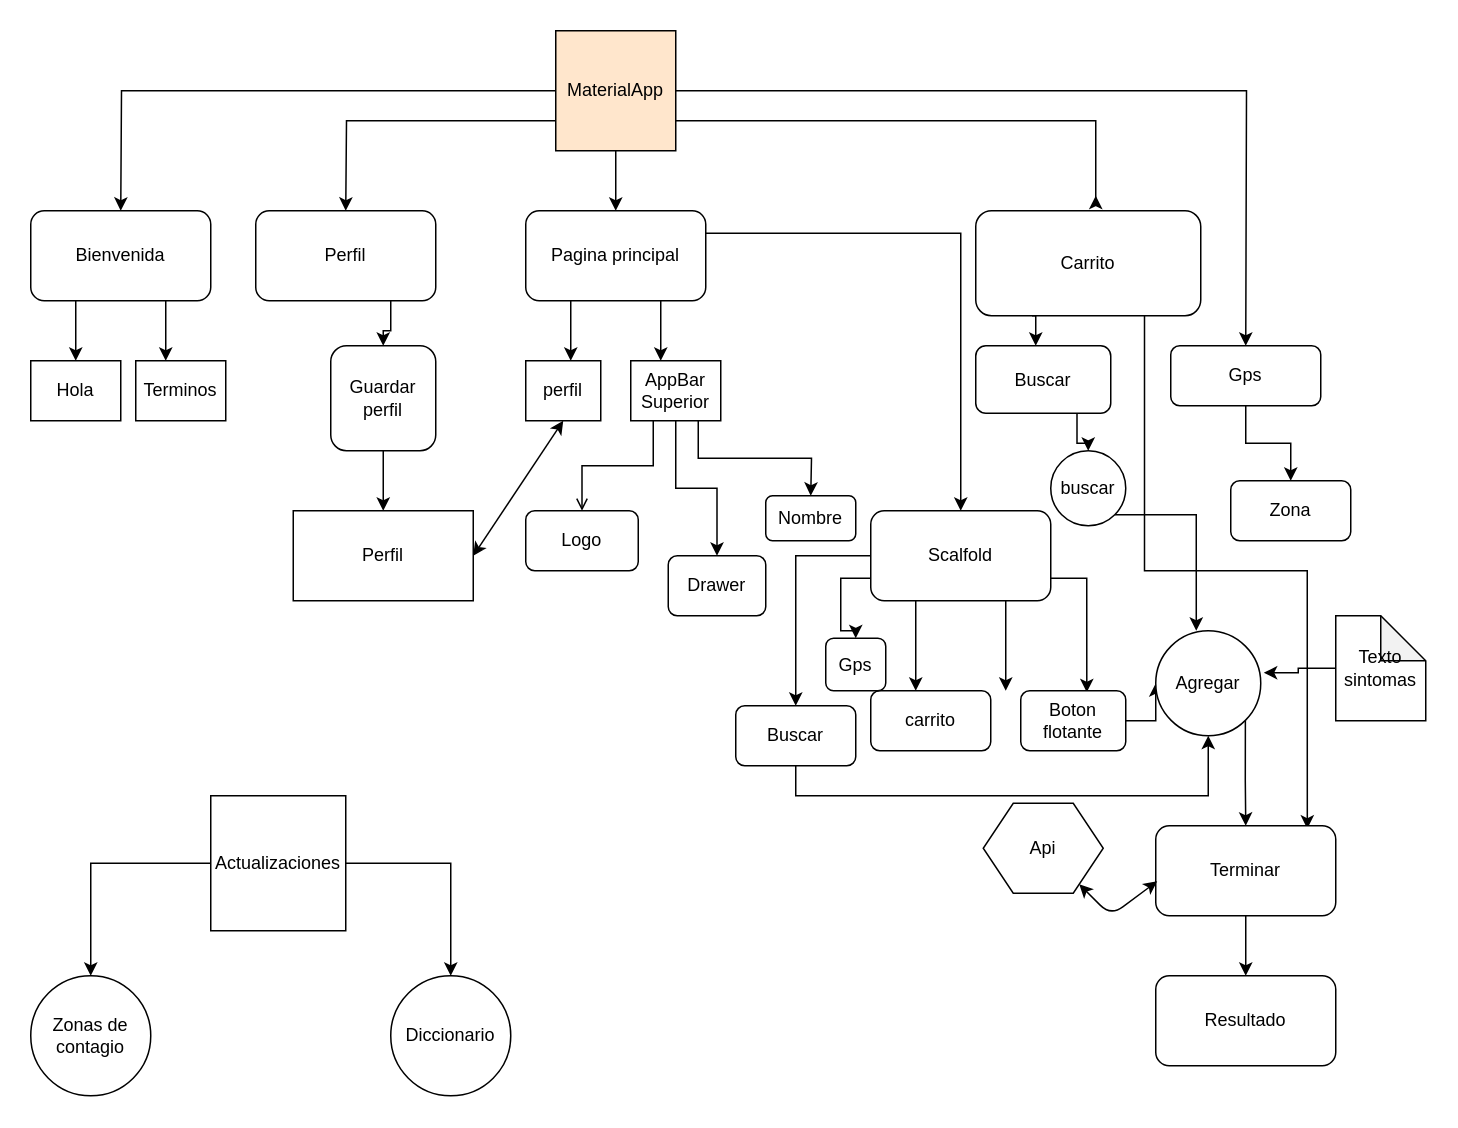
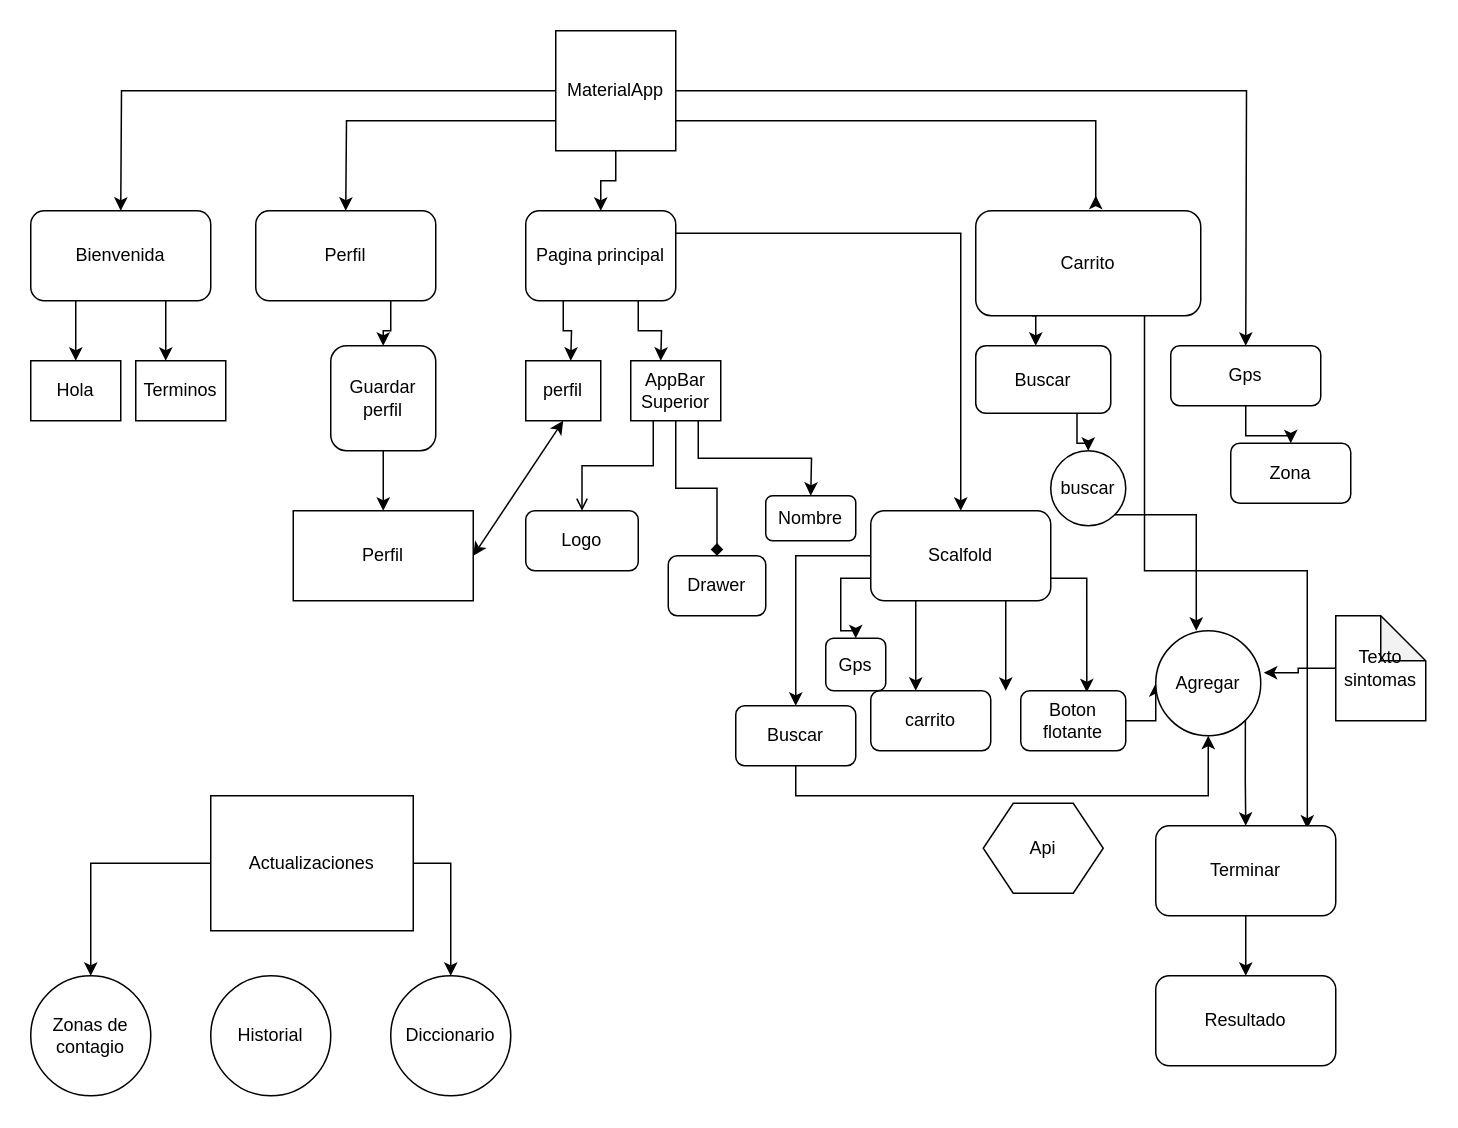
  <mxCell id="0" />
  <mxCell id="1" parent="0" />
  <mxCell id="2" style="edgeStyle=orthogonalEdgeStyle;rounded=0;orthogonalLoop=1;jettySize=auto;html=1;" edge="1" parent="1" source="7"><mxGeometry relative="1" as="geometry"><mxPoint x="80" y="140" as="targetPoint" /></mxGeometry></mxCell>
  <mxCell id="3" style="edgeStyle=orthogonalEdgeStyle;rounded=0;orthogonalLoop=1;jettySize=auto;html=1;exitX=0;exitY=0.75;exitDx=0;exitDy=0;" edge="1" parent="1" source="7"><mxGeometry relative="1" as="geometry"><mxPoint x="230" y="140" as="targetPoint" /></mxGeometry></mxCell>
  <mxCell id="4" style="edgeStyle=orthogonalEdgeStyle;rounded=0;orthogonalLoop=1;jettySize=auto;html=1;exitX=0.5;exitY=1;exitDx=0;exitDy=0;" edge="1" parent="1" source="7" target="21"><mxGeometry relative="1" as="geometry"><mxPoint x="410" y="140" as="targetPoint" /></mxGeometry></mxCell>
  <mxCell id="5" style="edgeStyle=orthogonalEdgeStyle;rounded=0;orthogonalLoop=1;jettySize=auto;html=1;exitX=1;exitY=0.75;exitDx=0;exitDy=0;" edge="1" parent="1" source="7"><mxGeometry relative="1" as="geometry"><mxPoint x="730" y="130" as="targetPoint" /><Array as="points"><mxPoint x="730" y="80" /><mxPoint x="730" y="136" /></Array></mxGeometry></mxCell>
  <mxCell id="6" style="edgeStyle=orthogonalEdgeStyle;rounded=0;orthogonalLoop=1;jettySize=auto;html=1;" edge="1" parent="1" source="7"><mxGeometry relative="1" as="geometry"><mxPoint x="830" y="230" as="targetPoint" /></mxGeometry></mxCell>
- <mxCell id="7" value="MaterialApp" style="whiteSpace=wrap;html=1;aspect=fixed;fillColor=#ffe6cc;" vertex="1" parent="1"><mxGeometry x="370" y="20" width="80" height="80" as="geometry" /></mxCell>
+ <mxCell id="7" value="MaterialApp" style="whiteSpace=wrap;html=1;aspect=fixed;" vertex="1" parent="1"><mxGeometry x="370" y="20" width="80" height="80" as="geometry" /></mxCell>
  <mxCell id="8" style="edgeStyle=orthogonalEdgeStyle;rounded=0;orthogonalLoop=1;jettySize=auto;html=1;exitX=0.25;exitY=1;exitDx=0;exitDy=0;" edge="1" parent="1" source="10"><mxGeometry relative="1" as="geometry"><mxPoint x="50" y="240" as="targetPoint" /></mxGeometry></mxCell>
  <mxCell id="9" style="edgeStyle=orthogonalEdgeStyle;rounded=0;orthogonalLoop=1;jettySize=auto;html=1;exitX=0.75;exitY=1;exitDx=0;exitDy=0;" edge="1" parent="1" source="10"><mxGeometry relative="1" as="geometry"><mxPoint x="110" y="240" as="targetPoint" /></mxGeometry></mxCell>
  <mxCell id="10" value="Bienvenida" style="rounded=1;whiteSpace=wrap;html=1;" vertex="1" parent="1"><mxGeometry x="20" y="140" width="120" height="60" as="geometry" /></mxCell>
  <mxCell id="11" value="Hola" style="rounded=0;whiteSpace=wrap;html=1;" vertex="1" parent="1"><mxGeometry x="20" y="240" width="60" height="40" as="geometry" /></mxCell>
  <mxCell id="12" value="Terminos" style="rounded=0;whiteSpace=wrap;html=1;" vertex="1" parent="1"><mxGeometry x="90" y="240" width="60" height="40" as="geometry" /></mxCell>
  <mxCell id="13" style="edgeStyle=orthogonalEdgeStyle;rounded=0;orthogonalLoop=1;jettySize=auto;html=1;exitX=0.75;exitY=1;exitDx=0;exitDy=0;" edge="1" parent="1" source="14" target="16"><mxGeometry relative="1" as="geometry"><mxPoint x="250" y="230" as="targetPoint" /></mxGeometry></mxCell>
  <mxCell id="14" value="Perfil" style="rounded=1;whiteSpace=wrap;html=1;" vertex="1" parent="1"><mxGeometry x="170" y="140" width="120" height="60" as="geometry" /></mxCell>
  <mxCell id="15" style="edgeStyle=orthogonalEdgeStyle;rounded=0;orthogonalLoop=1;jettySize=auto;html=1;exitX=0.5;exitY=1;exitDx=0;exitDy=0;" edge="1" parent="1" source="16" target="17"><mxGeometry relative="1" as="geometry"><mxPoint x="255" y="370" as="targetPoint" /></mxGeometry></mxCell>
  <mxCell id="16" value="Guardar perfil" style="whiteSpace=wrap;html=1;aspect=fixed;rounded=1;" vertex="1" parent="1"><mxGeometry x="220" y="230" width="70" height="70" as="geometry" /></mxCell>
  <mxCell id="17" value="Perfil" style="rounded=0;whiteSpace=wrap;html=1;" vertex="1" parent="1"><mxGeometry x="195" y="340" width="120" height="60" as="geometry" /></mxCell>
  <mxCell id="18" style="edgeStyle=orthogonalEdgeStyle;rounded=0;orthogonalLoop=1;jettySize=auto;html=1;exitX=0.25;exitY=1;exitDx=0;exitDy=0;" edge="1" parent="1" source="21"><mxGeometry relative="1" as="geometry"><mxPoint x="380" y="240" as="targetPoint" /></mxGeometry></mxCell>
  <mxCell id="19" style="edgeStyle=orthogonalEdgeStyle;rounded=0;orthogonalLoop=1;jettySize=auto;html=1;exitX=0.75;exitY=1;exitDx=0;exitDy=0;" edge="1" parent="1" source="21"><mxGeometry relative="1" as="geometry"><mxPoint x="440" y="240" as="targetPoint" /></mxGeometry></mxCell>
  <mxCell id="20" style="edgeStyle=orthogonalEdgeStyle;rounded=0;orthogonalLoop=1;jettySize=auto;html=1;exitX=1;exitY=0.25;exitDx=0;exitDy=0;entryX=0.5;entryY=0;entryDx=0;entryDy=0;" edge="1" parent="1" source="21" target="41"><mxGeometry relative="1" as="geometry"><mxPoint x="610" y="320" as="targetPoint" /></mxGeometry></mxCell>
- <mxCell id="21" value="Pagina principal" style="rounded=1;whiteSpace=wrap;html=1;" vertex="1" parent="1"><mxGeometry x="350" y="140" width="120" height="60" as="geometry" /></mxCell>
+ <mxCell id="21" value="Pagina principal" style="rounded=1;whiteSpace=wrap;html=1;" vertex="1" parent="1"><mxGeometry x="350" y="140" width="100" height="60" as="geometry" /></mxCell>
  <mxCell id="22" style="edgeStyle=orthogonalEdgeStyle;rounded=0;orthogonalLoop=1;jettySize=auto;html=1;exitX=0.75;exitY=1;exitDx=0;exitDy=0;" edge="1" parent="1" source="25"><mxGeometry relative="1" as="geometry"><mxPoint x="540" y="330" as="targetPoint" /></mxGeometry></mxCell>
- <mxCell id="23" style="edgeStyle=orthogonalEdgeStyle;rounded=0;orthogonalLoop=1;jettySize=auto;html=1;entryX=0.5;entryY=0;entryDx=0;entryDy=0;" edge="1" parent="1" source="25" target="35"><mxGeometry relative="1" as="geometry"><mxPoint x="470" y="360" as="targetPoint" /></mxGeometry></mxCell>
+ <mxCell id="23" style="edgeStyle=orthogonalEdgeStyle;rounded=0;orthogonalLoop=1;jettySize=auto;html=1;entryX=0.5;entryY=0;entryDx=0;entryDy=0;endArrow=diamond;" edge="1" parent="1" source="25" target="35"><mxGeometry relative="1" as="geometry"><mxPoint x="470" y="360" as="targetPoint" /></mxGeometry></mxCell>
  <mxCell id="24" style="edgeStyle=orthogonalEdgeStyle;rounded=0;orthogonalLoop=1;jettySize=auto;html=1;exitX=0.25;exitY=1;exitDx=0;exitDy=0;entryX=0.5;entryY=0;entryDx=0;entryDy=0;endArrow=open;" edge="1" parent="1" source="25" target="33"><mxGeometry relative="1" as="geometry" /></mxCell>
  <mxCell id="25" value="AppBar Superior" style="rounded=0;whiteSpace=wrap;html=1;" vertex="1" parent="1"><mxGeometry x="420" y="240" width="60" height="40" as="geometry" /></mxCell>
  <mxCell id="26" value="perfil" style="rounded=0;whiteSpace=wrap;html=1;" vertex="1" parent="1"><mxGeometry x="350" y="240" width="50" height="40" as="geometry" /></mxCell>
  <mxCell id="27" style="edgeStyle=orthogonalEdgeStyle;rounded=0;orthogonalLoop=1;jettySize=auto;html=1;exitX=0.25;exitY=1;exitDx=0;exitDy=0;" edge="1" parent="1" source="29"><mxGeometry relative="1" as="geometry"><mxPoint x="690" y="230" as="targetPoint" /></mxGeometry></mxCell>
  <mxCell id="28" style="edgeStyle=orthogonalEdgeStyle;rounded=0;orthogonalLoop=1;jettySize=auto;html=1;exitX=0.75;exitY=1;exitDx=0;exitDy=0;entryX=0.842;entryY=0.033;entryDx=0;entryDy=0;entryPerimeter=0;" edge="1" parent="1" source="29" target="54"><mxGeometry relative="1" as="geometry" /></mxCell>
  <mxCell id="29" value="Carrito" style="rounded=1;whiteSpace=wrap;html=1;" vertex="1" parent="1"><mxGeometry x="650" y="140" width="150" height="70" as="geometry" /></mxCell>
  <mxCell id="30" style="edgeStyle=orthogonalEdgeStyle;rounded=0;orthogonalLoop=1;jettySize=auto;html=1;" edge="1" parent="1" source="31" target="50"><mxGeometry relative="1" as="geometry" /></mxCell>
  <mxCell id="31" value="Gps" style="rounded=1;whiteSpace=wrap;html=1;" vertex="1" parent="1"><mxGeometry x="780" y="230" width="100" height="40" as="geometry" /></mxCell>
  <mxCell id="32" value="" style="endArrow=classic;startArrow=classic;html=1;entryX=0.5;entryY=1;entryDx=0;entryDy=0;exitX=1;exitY=0.5;exitDx=0;exitDy=0;" edge="1" parent="1" source="17" target="26"><mxGeometry width="50" height="50" relative="1" as="geometry"><mxPoint x="390" y="310" as="sourcePoint" /><mxPoint x="440" y="260" as="targetPoint" /></mxGeometry></mxCell>
  <mxCell id="33" value="Logo" style="rounded=1;whiteSpace=wrap;html=1;" vertex="1" parent="1"><mxGeometry x="350" y="340" width="75" height="40" as="geometry" /></mxCell>
  <mxCell id="34" value="Nombre" style="rounded=1;whiteSpace=wrap;html=1;" vertex="1" parent="1"><mxGeometry x="510" y="330" width="60" height="30" as="geometry" /></mxCell>
  <mxCell id="35" value="Drawer" style="rounded=1;whiteSpace=wrap;html=1;" vertex="1" parent="1"><mxGeometry x="445" y="370" width="65" height="40" as="geometry" /></mxCell>
  <mxCell id="36" style="edgeStyle=orthogonalEdgeStyle;rounded=0;orthogonalLoop=1;jettySize=auto;html=1;exitX=0.25;exitY=1;exitDx=0;exitDy=0;" edge="1" parent="1" source="41"><mxGeometry relative="1" as="geometry"><mxPoint x="610" y="460" as="targetPoint" /></mxGeometry></mxCell>
  <mxCell id="37" style="edgeStyle=orthogonalEdgeStyle;rounded=0;orthogonalLoop=1;jettySize=auto;html=1;exitX=0.75;exitY=1;exitDx=0;exitDy=0;" edge="1" parent="1" source="41"><mxGeometry relative="1" as="geometry"><mxPoint x="670" y="460" as="targetPoint" /></mxGeometry></mxCell>
  <mxCell id="38" style="edgeStyle=orthogonalEdgeStyle;rounded=0;orthogonalLoop=1;jettySize=auto;html=1;exitX=1;exitY=0.75;exitDx=0;exitDy=0;entryX=0.629;entryY=0.025;entryDx=0;entryDy=0;entryPerimeter=0;" edge="1" parent="1" source="41" target="47"><mxGeometry relative="1" as="geometry" /></mxCell>
  <mxCell id="39" style="edgeStyle=orthogonalEdgeStyle;rounded=0;orthogonalLoop=1;jettySize=auto;html=1;" edge="1" parent="1" source="41" target="43"><mxGeometry relative="1" as="geometry" /></mxCell>
  <mxCell id="40" style="edgeStyle=orthogonalEdgeStyle;rounded=0;orthogonalLoop=1;jettySize=auto;html=1;exitX=0;exitY=0.75;exitDx=0;exitDy=0;entryX=0.5;entryY=0;entryDx=0;entryDy=0;" edge="1" parent="1" source="41" target="62"><mxGeometry relative="1" as="geometry" /></mxCell>
  <mxCell id="41" value="Scalfold" style="rounded=1;whiteSpace=wrap;html=1;" vertex="1" parent="1"><mxGeometry x="580" y="340" width="120" height="60" as="geometry" /></mxCell>
  <mxCell id="42" style="edgeStyle=orthogonalEdgeStyle;rounded=0;orthogonalLoop=1;jettySize=auto;html=1;exitX=0.5;exitY=1;exitDx=0;exitDy=0;entryX=0.5;entryY=1;entryDx=0;entryDy=0;" edge="1" parent="1" source="43" target="52"><mxGeometry relative="1" as="geometry" /></mxCell>
  <mxCell id="43" value="Buscar" style="rounded=1;whiteSpace=wrap;html=1;" vertex="1" parent="1"><mxGeometry x="490" y="470" width="80" height="40" as="geometry" /></mxCell>
  <mxCell id="44" style="edgeStyle=orthogonalEdgeStyle;rounded=0;orthogonalLoop=1;jettySize=auto;html=1;exitX=0.75;exitY=1;exitDx=0;exitDy=0;" edge="1" parent="1" source="45" target="49"><mxGeometry relative="1" as="geometry" /></mxCell>
  <mxCell id="45" value="Buscar" style="rounded=1;whiteSpace=wrap;html=1;" vertex="1" parent="1"><mxGeometry x="650" y="230" width="90" height="45" as="geometry" /></mxCell>
  <mxCell id="46" style="edgeStyle=orthogonalEdgeStyle;rounded=0;orthogonalLoop=1;jettySize=auto;html=1;exitX=1;exitY=0.5;exitDx=0;exitDy=0;" edge="1" parent="1" source="47" target="52"><mxGeometry relative="1" as="geometry" /></mxCell>
  <mxCell id="47" value="Boton flotante" style="rounded=1;whiteSpace=wrap;html=1;" vertex="1" parent="1"><mxGeometry x="680" y="460" width="70" height="40" as="geometry" /></mxCell>
  <mxCell id="48" style="edgeStyle=orthogonalEdgeStyle;rounded=0;orthogonalLoop=1;jettySize=auto;html=1;exitX=1;exitY=1;exitDx=0;exitDy=0;entryX=0.386;entryY=0;entryDx=0;entryDy=0;entryPerimeter=0;" edge="1" parent="1" source="49" target="52"><mxGeometry relative="1" as="geometry" /></mxCell>
  <mxCell id="49" value="buscar" style="ellipse;whiteSpace=wrap;html=1;aspect=fixed;" vertex="1" parent="1"><mxGeometry x="700" y="300" width="50" height="50" as="geometry" /></mxCell>
- <mxCell id="50" value="Zona " style="rounded=1;whiteSpace=wrap;html=1;" vertex="1" parent="1"><mxGeometry x="820" y="320" width="80" height="40" as="geometry" /></mxCell>
+ <mxCell id="50" value="Zona " style="rounded=1;whiteSpace=wrap;html=1;" vertex="1" parent="1"><mxGeometry x="820" y="295" width="80" height="40" as="geometry" /></mxCell>
  <mxCell id="51" style="edgeStyle=orthogonalEdgeStyle;rounded=0;orthogonalLoop=1;jettySize=auto;html=1;exitX=1;exitY=1;exitDx=0;exitDy=0;" edge="1" parent="1" source="52" target="54"><mxGeometry relative="1" as="geometry"><mxPoint x="830" y="580" as="targetPoint" /></mxGeometry></mxCell>
  <mxCell id="52" value="Agregar" style="ellipse;whiteSpace=wrap;html=1;aspect=fixed;" vertex="1" parent="1"><mxGeometry x="770" y="420" width="70" height="70" as="geometry" /></mxCell>
  <mxCell id="53" style="edgeStyle=orthogonalEdgeStyle;rounded=0;orthogonalLoop=1;jettySize=auto;html=1;" edge="1" parent="1" source="54" target="63"><mxGeometry relative="1" as="geometry"><mxPoint x="830" y="650" as="targetPoint" /></mxGeometry></mxCell>
  <mxCell id="54" value="Terminar " style="rounded=1;whiteSpace=wrap;html=1;" vertex="1" parent="1"><mxGeometry x="770" y="550" width="120" height="60" as="geometry" /></mxCell>
  <mxCell id="55" value="carrito" style="rounded=1;whiteSpace=wrap;html=1;" vertex="1" parent="1"><mxGeometry x="580" y="460" width="80" height="40" as="geometry" /></mxCell>
  <mxCell id="56" value="Diccionario" style="ellipse;whiteSpace=wrap;html=1;aspect=fixed;" vertex="1" parent="1"><mxGeometry x="260" y="650" width="80" height="80" as="geometry" /></mxCell>
+ <mxCell id="57" value="Historial" style="ellipse;whiteSpace=wrap;html=1;aspect=fixed;" vertex="1" parent="1"><mxGeometry x="140" y="650" width="80" height="80" as="geometry" /></mxCell>
  <mxCell id="58" value="Zonas de contagio" style="ellipse;whiteSpace=wrap;html=1;aspect=fixed;" vertex="1" parent="1"><mxGeometry x="20" y="650" width="80" height="80" as="geometry" /></mxCell>
  <mxCell id="59" style="edgeStyle=orthogonalEdgeStyle;rounded=0;orthogonalLoop=1;jettySize=auto;html=1;entryX=0.5;entryY=0;entryDx=0;entryDy=0;" edge="1" parent="1" source="61" target="58"><mxGeometry relative="1" as="geometry" /></mxCell>
  <mxCell id="60" style="edgeStyle=orthogonalEdgeStyle;rounded=0;orthogonalLoop=1;jettySize=auto;html=1;exitX=1;exitY=0.5;exitDx=0;exitDy=0;entryX=0.5;entryY=0;entryDx=0;entryDy=0;" edge="1" parent="1" source="61" target="56"><mxGeometry relative="1" as="geometry" /></mxCell>
- <mxCell id="61" value="Actualizaciones" style="whiteSpace=wrap;html=1;aspect=fixed;" vertex="1" parent="1"><mxGeometry x="140" y="530" width="90" height="90" as="geometry" /></mxCell>
+ <mxCell id="61" value="Actualizaciones" style="whiteSpace=wrap;html=1;aspect=fixed;" vertex="1" parent="1"><mxGeometry x="140" y="530" width="135" height="90" as="geometry" /></mxCell>
  <mxCell id="62" value="Gps" style="rounded=1;whiteSpace=wrap;html=1;" vertex="1" parent="1"><mxGeometry x="550" y="425" width="40" height="35" as="geometry" /></mxCell>
  <mxCell id="63" value="Resultado" style="rounded=1;whiteSpace=wrap;html=1;" vertex="1" parent="1"><mxGeometry x="770" y="650" width="120" height="60" as="geometry" /></mxCell>
  <mxCell id="64" style="edgeStyle=orthogonalEdgeStyle;rounded=0;orthogonalLoop=1;jettySize=auto;html=1;entryX=1.029;entryY=0.4;entryDx=0;entryDy=0;entryPerimeter=0;" edge="1" parent="1" source="65" target="52"><mxGeometry relative="1" as="geometry" /></mxCell>
  <mxCell id="65" value="Texto sintomas" style="shape=note;whiteSpace=wrap;html=1;backgroundOutline=1;darkOpacity=0.05;" vertex="1" parent="1"><mxGeometry x="890" y="410" width="60" height="70" as="geometry" /></mxCell>
  <mxCell id="66" value="Api" style="shape=hexagon;perimeter=hexagonPerimeter2;whiteSpace=wrap;html=1;fixedSize=1;" vertex="1" parent="1"><mxGeometry x="655" y="535" width="80" height="60" as="geometry" /></mxCell>
- <mxCell id="67" value="" style="endArrow=classic;startArrow=classic;html=1;entryX=0.008;entryY=0.617;entryDx=0;entryDy=0;entryPerimeter=0;" edge="1" parent="1" source="66" target="54"><mxGeometry width="50" height="50" relative="1" as="geometry"><mxPoint x="390" y="610" as="sourcePoint" /><mxPoint x="440" y="560" as="targetPoint" /><Array as="points"><mxPoint x="740" y="610" /></Array></mxGeometry></mxCell>
